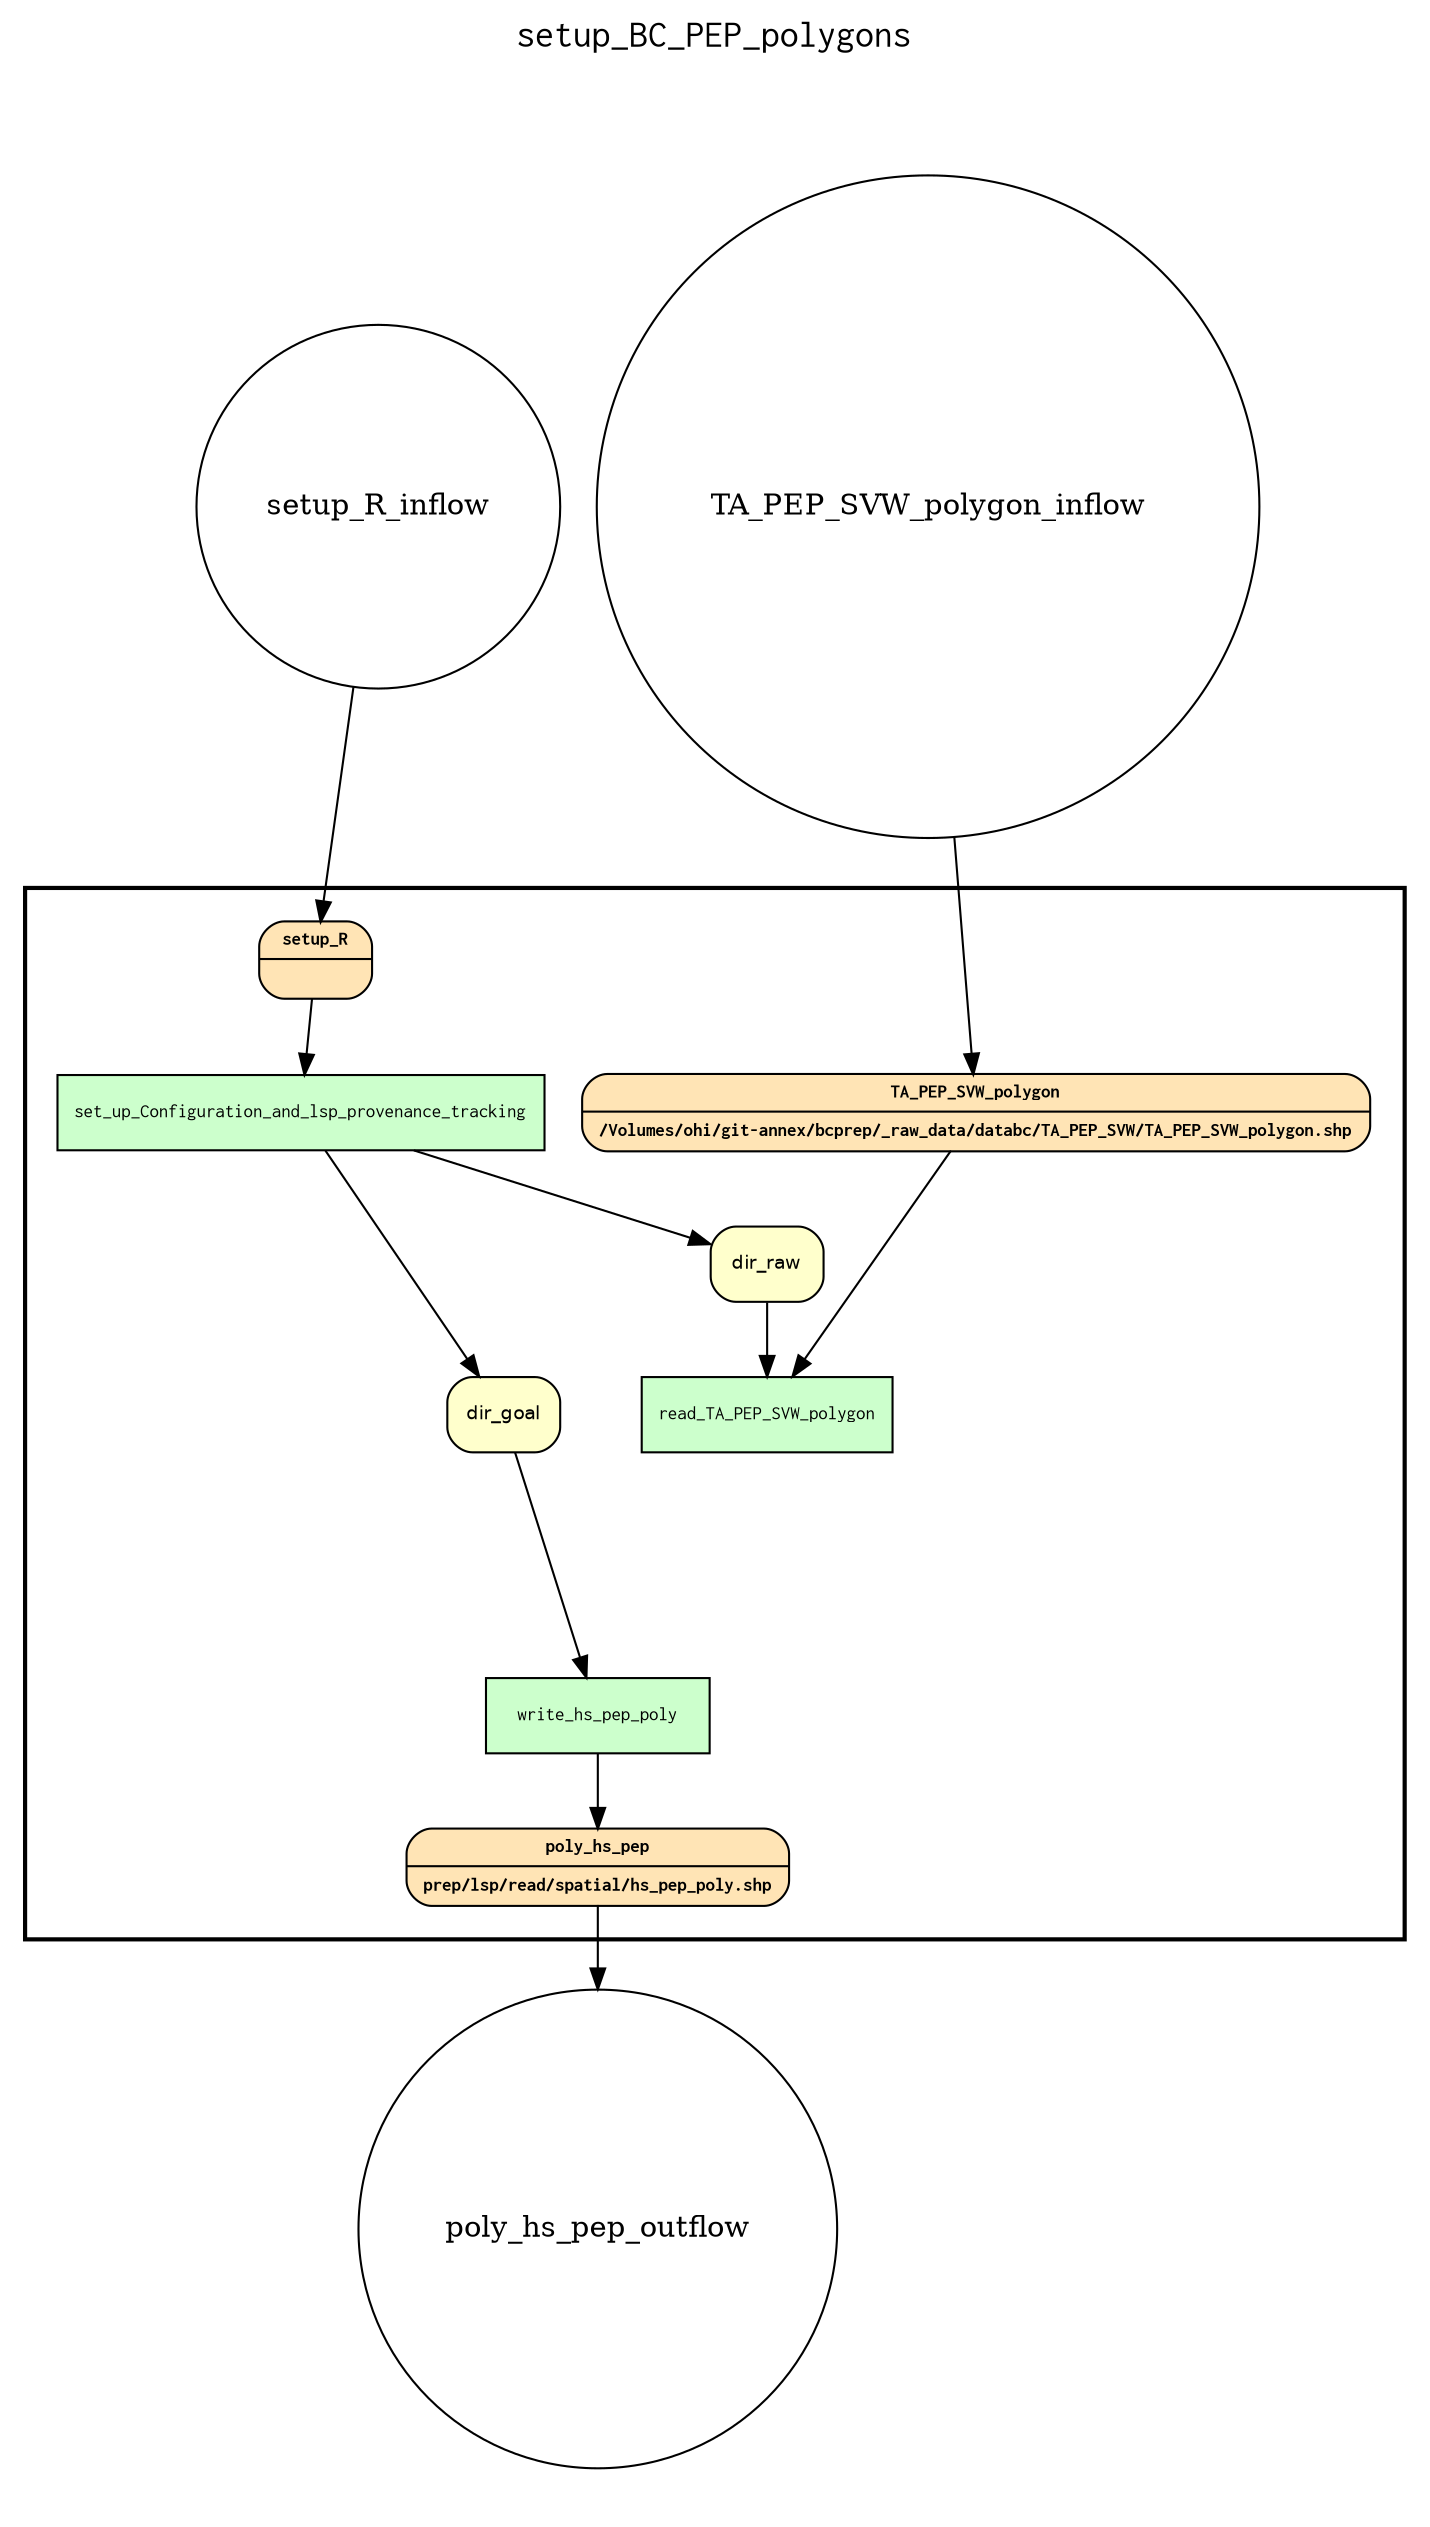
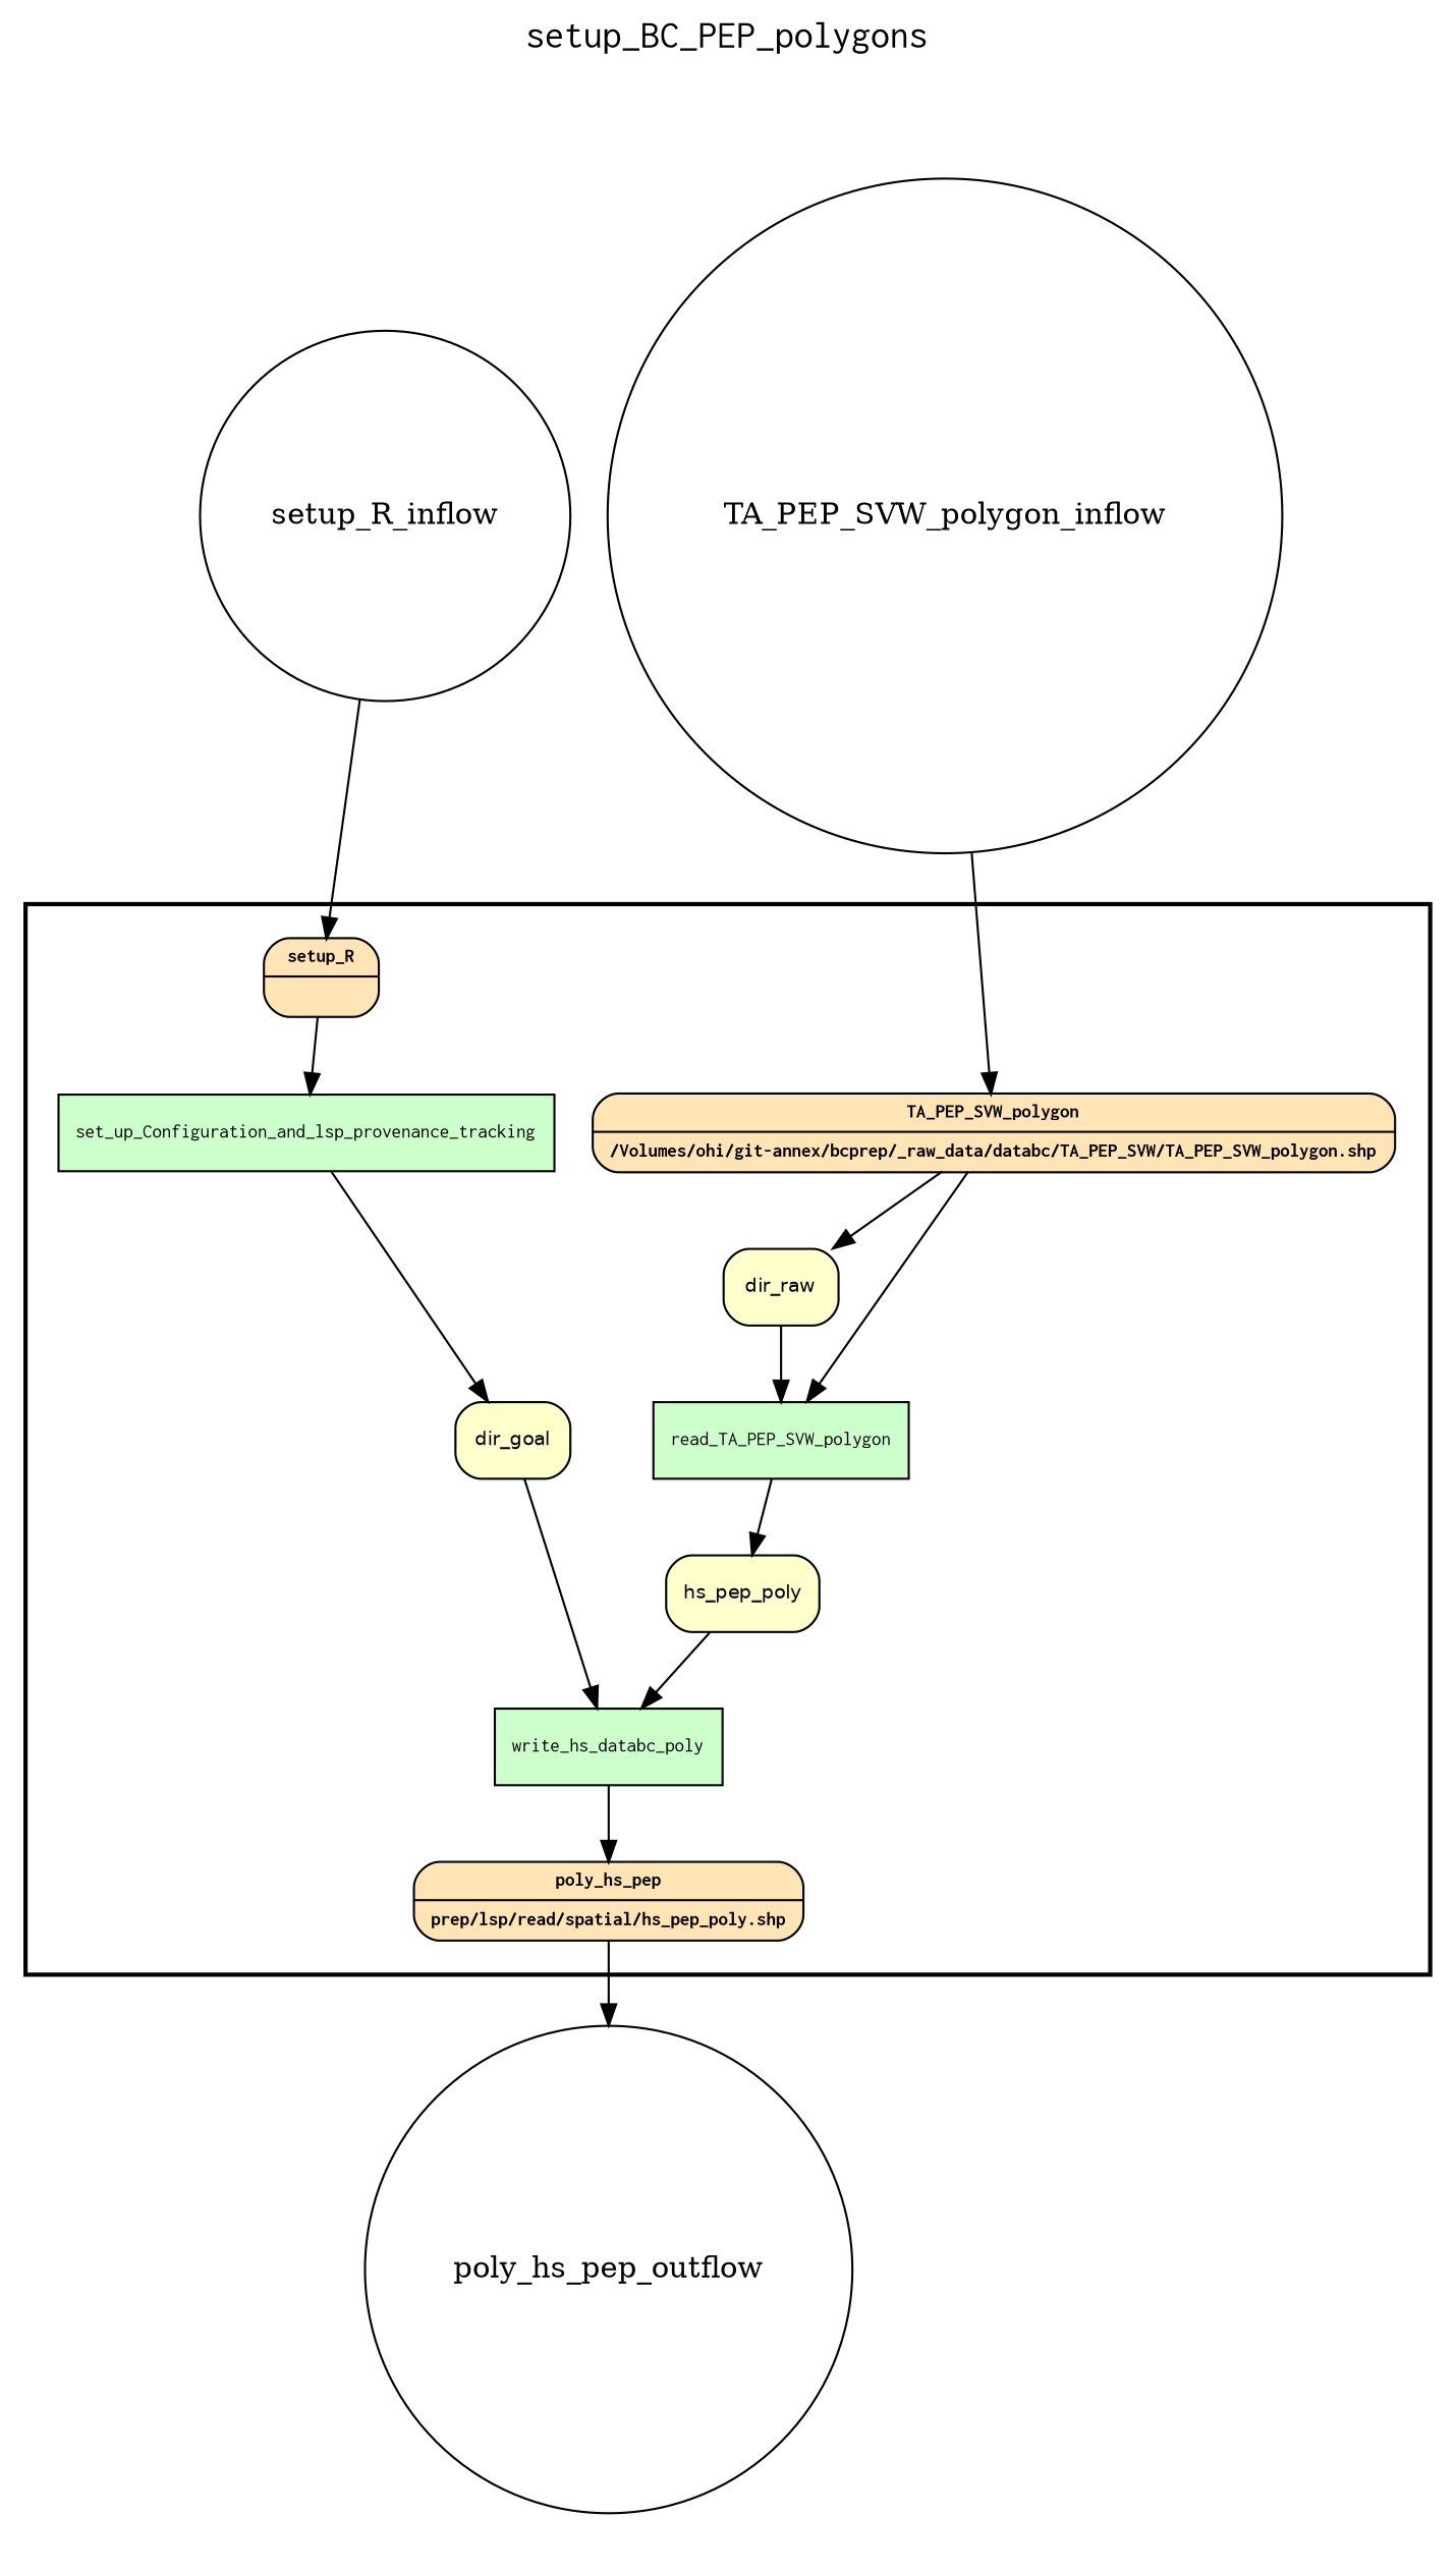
  digraph {
    fontname=Courier
    fontsize=18
    label=setup_BC_PEP_polygons
    labelloc=t
    rankdir=TB
    node [fillcolor="#CCFFCC" fontsize=9 peripheries=1 shape=box style="rounded,filled"]
    n1 [fontname=Courier label=set_up_Configuration_and_lsp_provenance_tracking style=filled]
    read_TA_PEP_SVW_polygon [fontname=Courier style=filled]
-   write_hs_pep_poly [fontname=Courier style=filled]
+   write_hs_pep_poly [fontname=Courier style=filled label=write_hs_databc_poly]
    n4 [fillcolor="#FFE4B5" fontname="Courier-Bold" label="{<f0> setup_R |<f1>}" rankdir=LR shape=record]
    n5 [fillcolor="#FFE4B5" fontname="Courier-Bold" label="{<f0> TA_PEP_SVW_polygon |<f1>/Volumes/ohi/git-annex/bcprep/_raw_data/databc/TA_PEP_SVW/TA_PEP_SVW_polygon.shp\l}" rankdir=LR shape=record]
    n6 [fillcolor="#FFFFCC" fontname=Helvetica label=dir_raw]
    dir_goal [fillcolor="#FFFFCC" fontname=Helvetica]
+   hs_pep_poly [fillcolor="#FFFFCC" fontname=Helvetica]
    n9 [fillcolor="#FFE4B5" fontname="Courier-Bold" label="{<f0> poly_hs_pep |<f1>prep/lsp/read/spatial/hs_pep_poly.shp\l}" rankdir=LR shape=record]
    setup_R_inflow [fillcolor="#FFFFFF" shape=circle width=0.2 fontsize="" style=""]
    TA_PEP_SVW_polygon_inflow [fillcolor="#FFFFFF" shape=circle width=0.2 fontsize="" style=""]
    poly_hs_pep_outflow [fillcolor="#FFFFFF" shape=circle width=0.2 fontsize="" style=""]
    subgraph cluster_1 {
      color=black
      label=""
      penwidth=2
      subgraph cluster_2 {
        color=white
        label=""
        penwidth=2
        n1
        read_TA_PEP_SVW_polygon
        write_hs_pep_poly
        n4
        n5
        n6
        dir_goal
+       hs_pep_poly
        n9
      }
    }
    subgraph cluster_3 {
      color=white
      label=""
      penwidth=2
      subgraph cluster_4 {
        color=white
        label=""
        penwidth=2
        setup_R_inflow
        TA_PEP_SVW_polygon_inflow
      }
    }
    subgraph cluster_5 {
      color=white
      label=""
      penwidth=2
      subgraph cluster_6 {
        color=white
        label=""
        penwidth=2
        poly_hs_pep_outflow
      }
    }
-   n1 -> n6
+   n5 -> n6
    n1 -> dir_goal
+   read_TA_PEP_SVW_polygon -> hs_pep_poly
    write_hs_pep_poly -> n9
    n4 -> n1
    n5 -> read_TA_PEP_SVW_polygon
    n6 -> read_TA_PEP_SVW_polygon
    dir_goal -> write_hs_pep_poly
+   hs_pep_poly -> write_hs_pep_poly
    n9 -> poly_hs_pep_outflow
    setup_R_inflow -> n4
    TA_PEP_SVW_polygon_inflow -> n5
  }
